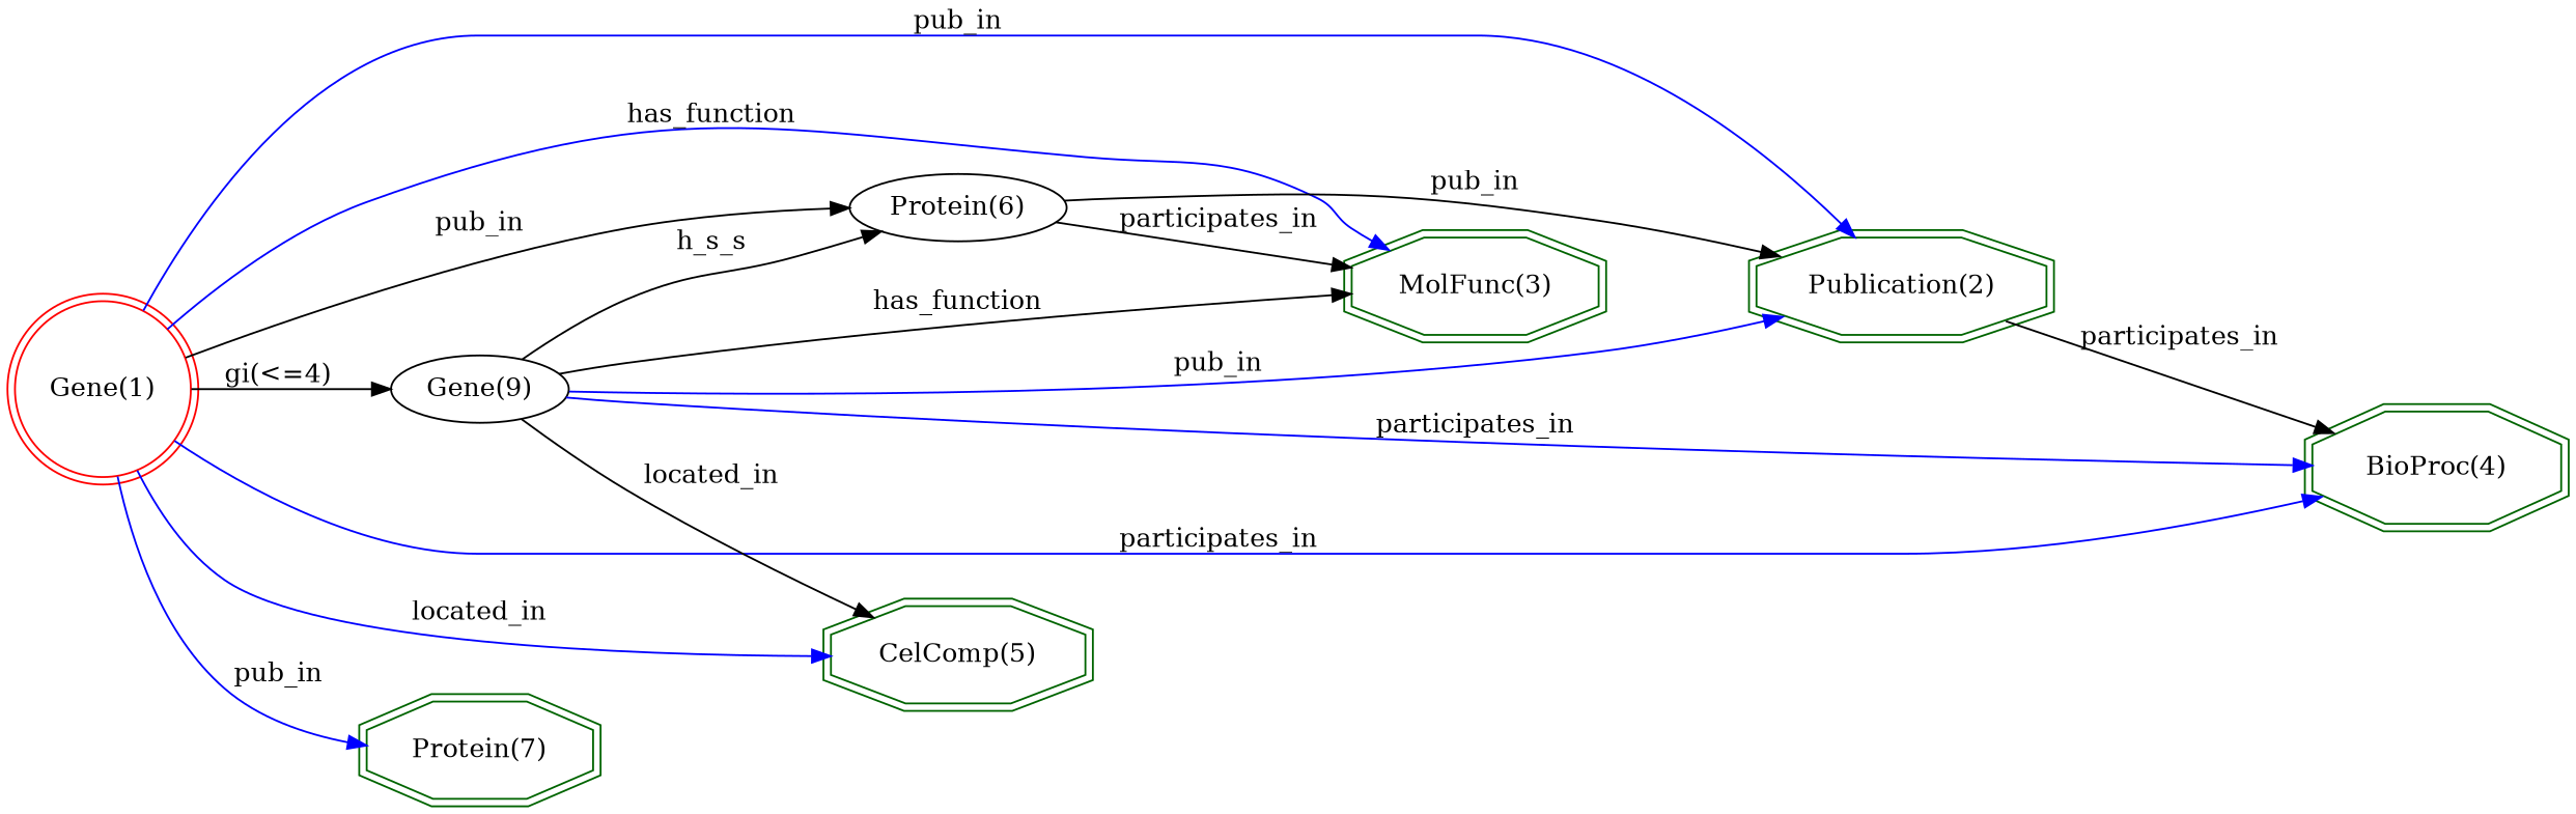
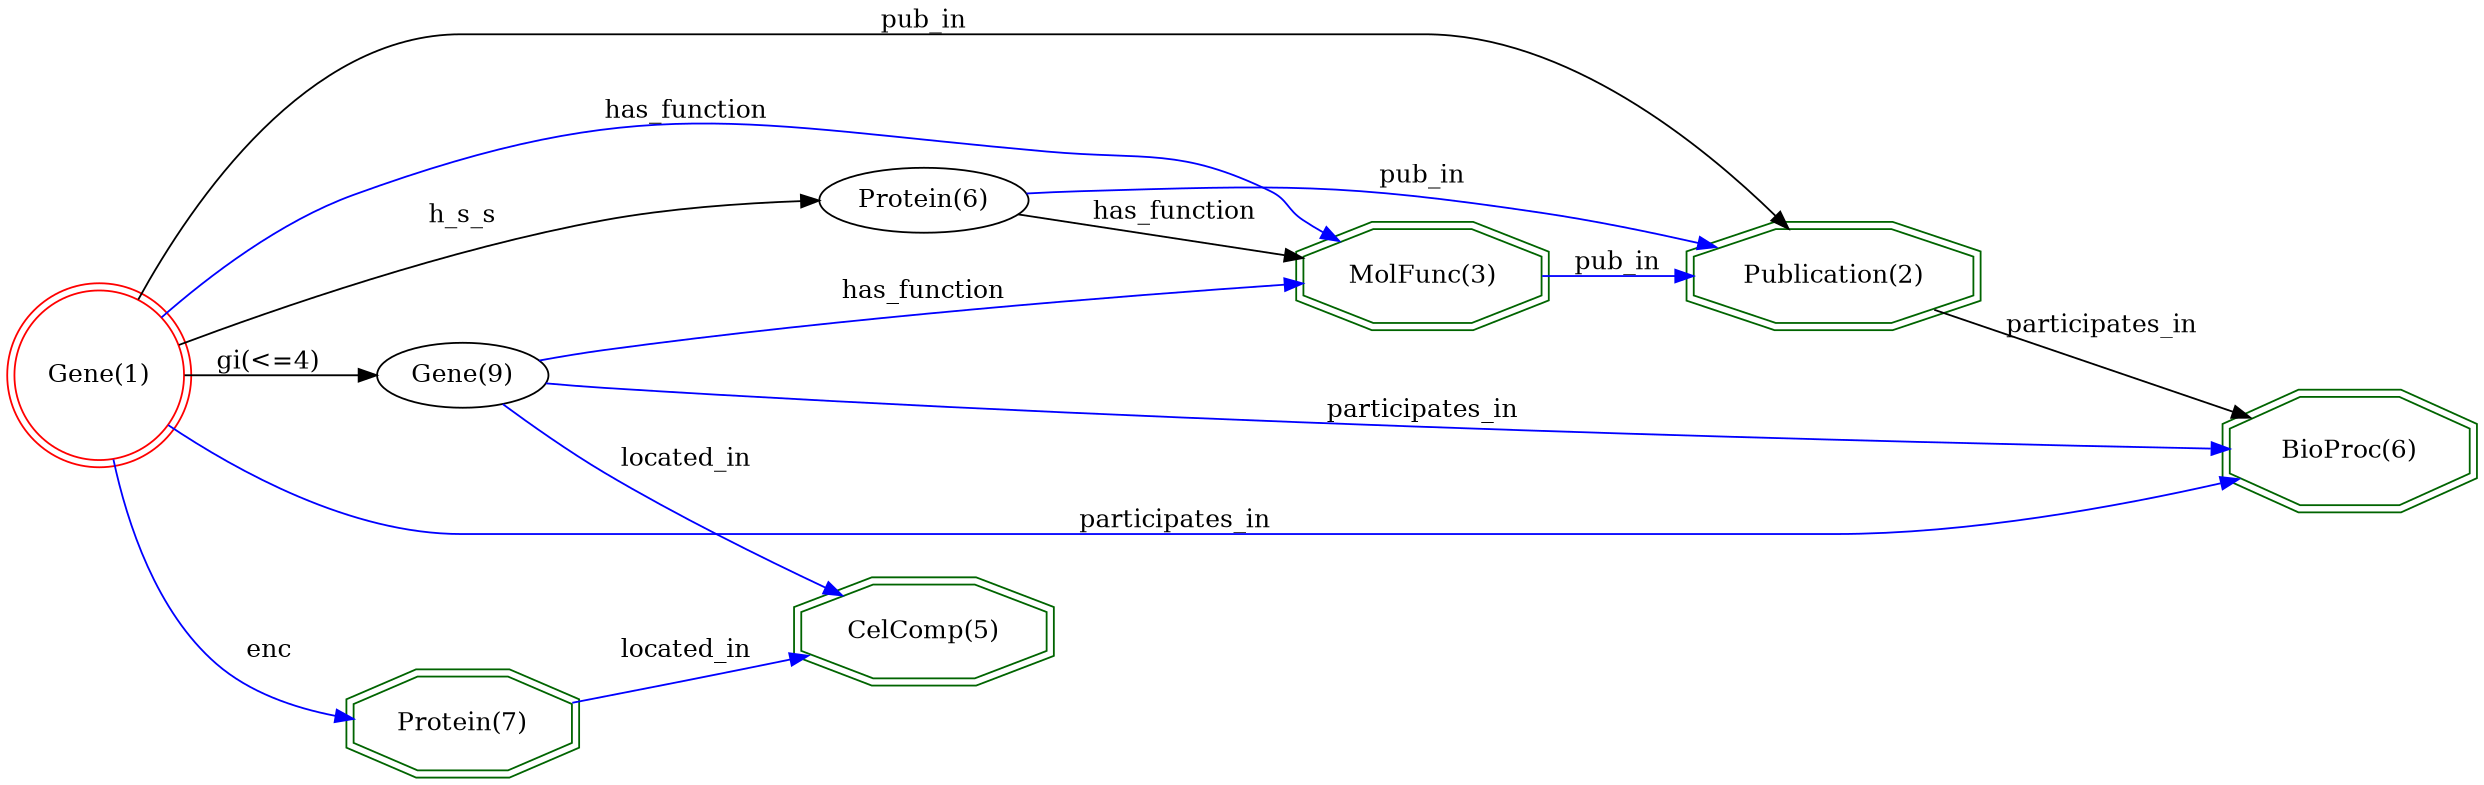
  digraph {
    rankdir=LR
    node [color=darkgreen shape=doubleoctagon]
    edge [color=blue]
    "Publication(2)" [height=0.61111 width=1.9362]
-   "BioProc(4)" [height=0.61111 width=1.5966]
+   "BioProc(4)" [height=0.61111 width=1.5966 label="BioProc(6)"]
    "Gene(1)" [color=red height=1.1966 shape=doublecircle width=1.1966]
    "MolFunc(3)" [height=0.61111 width=1.7]
    "CelComp(5)" [height=0.61111 width=1.7443]
    "Protein(7)" [height=0.61111 width=1.4931]
    "Gene(9)" [height=0.5 width=1.0855 color="" shape=""]
    "Protein(6)" [height=0.5 width=1.2768 color="" shape=""]
    "Publication(2)" -> "BioProc(4)" [color=black label=participates_in]
-   "Gene(1)" -> "Publication(2)" [label=pub_in]
+   "Gene(1)" -> "Publication(2)" [color=black label=pub_in]
    "Gene(1)" -> "BioProc(4)" [label=participates_in]
    "Gene(1)" -> "MolFunc(3)" [label=has_function]
-   "Gene(1)" -> "CelComp(5)" [label=located_in]
-   "Gene(1)" -> "Protein(7)" [label=pub_in]
+   "Protein(7)" -> "CelComp(5)" [label=located_in]
+   "Gene(1)" -> "Protein(7)" [label=enc]
    "Gene(1)" -> "Gene(9)" [color=black label="gi(<=4)"]
-   "Gene(1)" -> "Protein(6)" [color=black label=pub_in]
-   "Gene(9)" -> "Publication(2)" [label=pub_in]
+   "Gene(1)" -> "Protein(6)" [color=black label=h_s_s]
+   "MolFunc(3)" -> "Publication(2)" [label=pub_in]
    "Gene(9)" -> "BioProc(4)" [label=participates_in]
-   "Gene(9)" -> "MolFunc(3)" [color=black label=has_function]
-   "Gene(9)" -> "CelComp(5)" [color=black label=located_in]
-   "Gene(9)" -> "Protein(6)" [color=black label=h_s_s]
-   "Protein(6)" -> "Publication(2)" [color=black label=pub_in]
-   "Protein(6)" -> "MolFunc(3)" [color=black label=participates_in]
+   "Gene(9)" -> "MolFunc(3)" [label=has_function]
+   "Gene(9)" -> "CelComp(5)" [label=located_in]
+   "Protein(6)" -> "Publication(2)" [label=pub_in]
+   "Protein(6)" -> "MolFunc(3)" [color=black label=has_function]
  }
